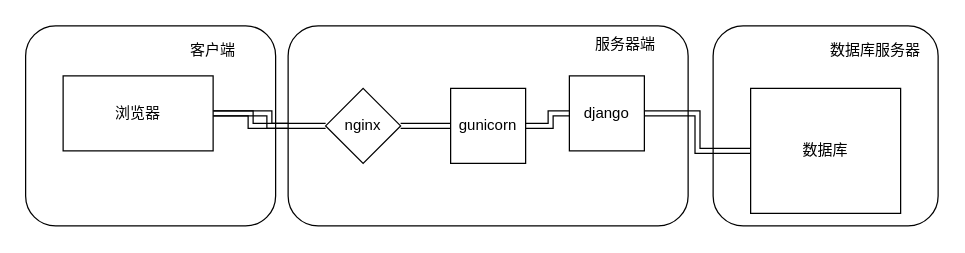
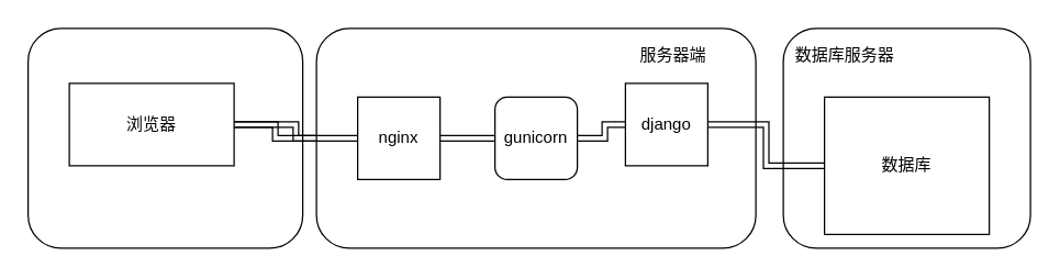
  <mxCell id="0" />
  <mxCell id="1" parent="0" />
  <mxCell id="2" value="" style="rounded=1;whiteSpace=wrap;html=1;" vertex="1" parent="1"><mxGeometry x="20" y="20" width="200" height="160" as="geometry" /></mxCell>
  <mxCell id="3" value="" style="rounded=1;whiteSpace=wrap;html=1;" vertex="1" parent="1"><mxGeometry x="570" y="20" width="180" height="160" as="geometry" /></mxCell>
  <mxCell id="4" value="" style="edgeStyle=orthogonalEdgeStyle;shape=link;rounded=0;orthogonalLoop=1;jettySize=auto;html=1;" edge="1" parent="1" source="5" target="7"><mxGeometry relative="1" as="geometry" /></mxCell>
  <mxCell id="5" value="" style="rounded=1;whiteSpace=wrap;html=1;" vertex="1" parent="1"><mxGeometry x="230" y="20" width="320" height="160" as="geometry" /></mxCell>
  <mxCell id="6" value="" style="edgeStyle=orthogonalEdgeStyle;rounded=0;orthogonalLoop=1;jettySize=auto;html=1;shape=link;" edge="1" parent="1" source="7" target="9"><mxGeometry relative="1" as="geometry" /></mxCell>
  <mxCell id="7" value="浏览器" style="rounded=0;whiteSpace=wrap;html=1;" vertex="1" parent="1"><mxGeometry x="50" y="60" width="120" height="60" as="geometry" /></mxCell>
  <mxCell id="8" value="" style="edgeStyle=orthogonalEdgeStyle;rounded=0;orthogonalLoop=1;jettySize=auto;html=1;shape=link;" edge="1" parent="1" source="9" target="11"><mxGeometry relative="1" as="geometry" /></mxCell>
- <mxCell id="9" value="nginx" style="rhombus;whiteSpace=wrap;html=1;" vertex="1" parent="1"><mxGeometry x="260" y="70" width="60" height="60" as="geometry" /></mxCell>
+ <mxCell id="9" value="nginx" style="rounded=0;whiteSpace=wrap;html=1;" vertex="1" parent="1"><mxGeometry x="260" y="70" width="60" height="60" as="geometry" /></mxCell>
  <mxCell id="10" value="" style="edgeStyle=orthogonalEdgeStyle;rounded=0;orthogonalLoop=1;jettySize=auto;html=1;shape=link;" edge="1" parent="1" source="11" target="13"><mxGeometry relative="1" as="geometry" /></mxCell>
- <mxCell id="11" value="gunicorn" style="rounded=0;whiteSpace=wrap;html=1;" vertex="1" parent="1"><mxGeometry x="360" y="70" width="60" height="60" as="geometry" /></mxCell>
+ <mxCell id="11" value="gunicorn" style="whiteSpace=wrap;html=1;rounded=1;" vertex="1" parent="1"><mxGeometry x="360" y="70" width="60" height="60" as="geometry" /></mxCell>
  <mxCell id="12" value="" style="edgeStyle=orthogonalEdgeStyle;rounded=0;orthogonalLoop=1;jettySize=auto;html=1;entryX=0;entryY=0.5;entryDx=0;entryDy=0;shape=link;" edge="1" parent="1" source="13" target="15"><mxGeometry relative="1" as="geometry"><mxPoint x="590" y="100" as="targetPoint" /></mxGeometry></mxCell>
  <mxCell id="13" value="django" style="rounded=0;whiteSpace=wrap;html=1;" vertex="1" parent="1"><mxGeometry x="455" y="60" width="60" height="60" as="geometry" /></mxCell>
  <mxCell id="14" style="edgeStyle=orthogonalEdgeStyle;rounded=0;orthogonalLoop=1;jettySize=auto;html=1;exitX=0.5;exitY=1;exitDx=0;exitDy=0;" edge="1" parent="1" source="5" target="5"><mxGeometry relative="1" as="geometry" /></mxCell>
  <mxCell id="15" value="数据库" style="rounded=0;whiteSpace=wrap;html=1;" vertex="1" parent="1"><mxGeometry x="600" y="70" width="120" height="100" as="geometry" /></mxCell>
- <mxCell id="16" value="客户端" style="text;html=1;strokeColor=none;fillColor=none;align=center;verticalAlign=middle;whiteSpace=wrap;rounded=0;" vertex="1" parent="1"><mxGeometry x="150" y="30" width="40" height="20" as="geometry" /></mxCell>
- <mxCell id="17" value="服务器端" style="text;html=1;strokeColor=none;fillColor=none;align=center;verticalAlign=middle;whiteSpace=wrap;rounded=0;" vertex="1" parent="1"><mxGeometry x="465" y="25" width="70" height="20" as="geometry" /></mxCell>
- <mxCell id="18" value="数据库服务器" style="text;html=1;strokeColor=none;fillColor=none;align=center;verticalAlign=middle;whiteSpace=wrap;rounded=0;" vertex="1" parent="1"><mxGeometry x="660" y="30" width="80" height="20" as="geometry" /></mxCell>
+ <mxCell id="17" value="服务器端" style="text;html=1;strokeColor=none;fillColor=none;align=center;verticalAlign=middle;whiteSpace=wrap;rounded=0;" vertex="1" parent="1"><mxGeometry x="455" y="30" width="70" height="20" as="geometry" /></mxCell>
+ <mxCell id="18" value="数据库服务器" style="text;html=1;strokeColor=none;fillColor=none;align=center;verticalAlign=middle;whiteSpace=wrap;rounded=0;" vertex="1" parent="1"><mxGeometry x="575" y="30" width="80" height="20" as="geometry" /></mxCell>
